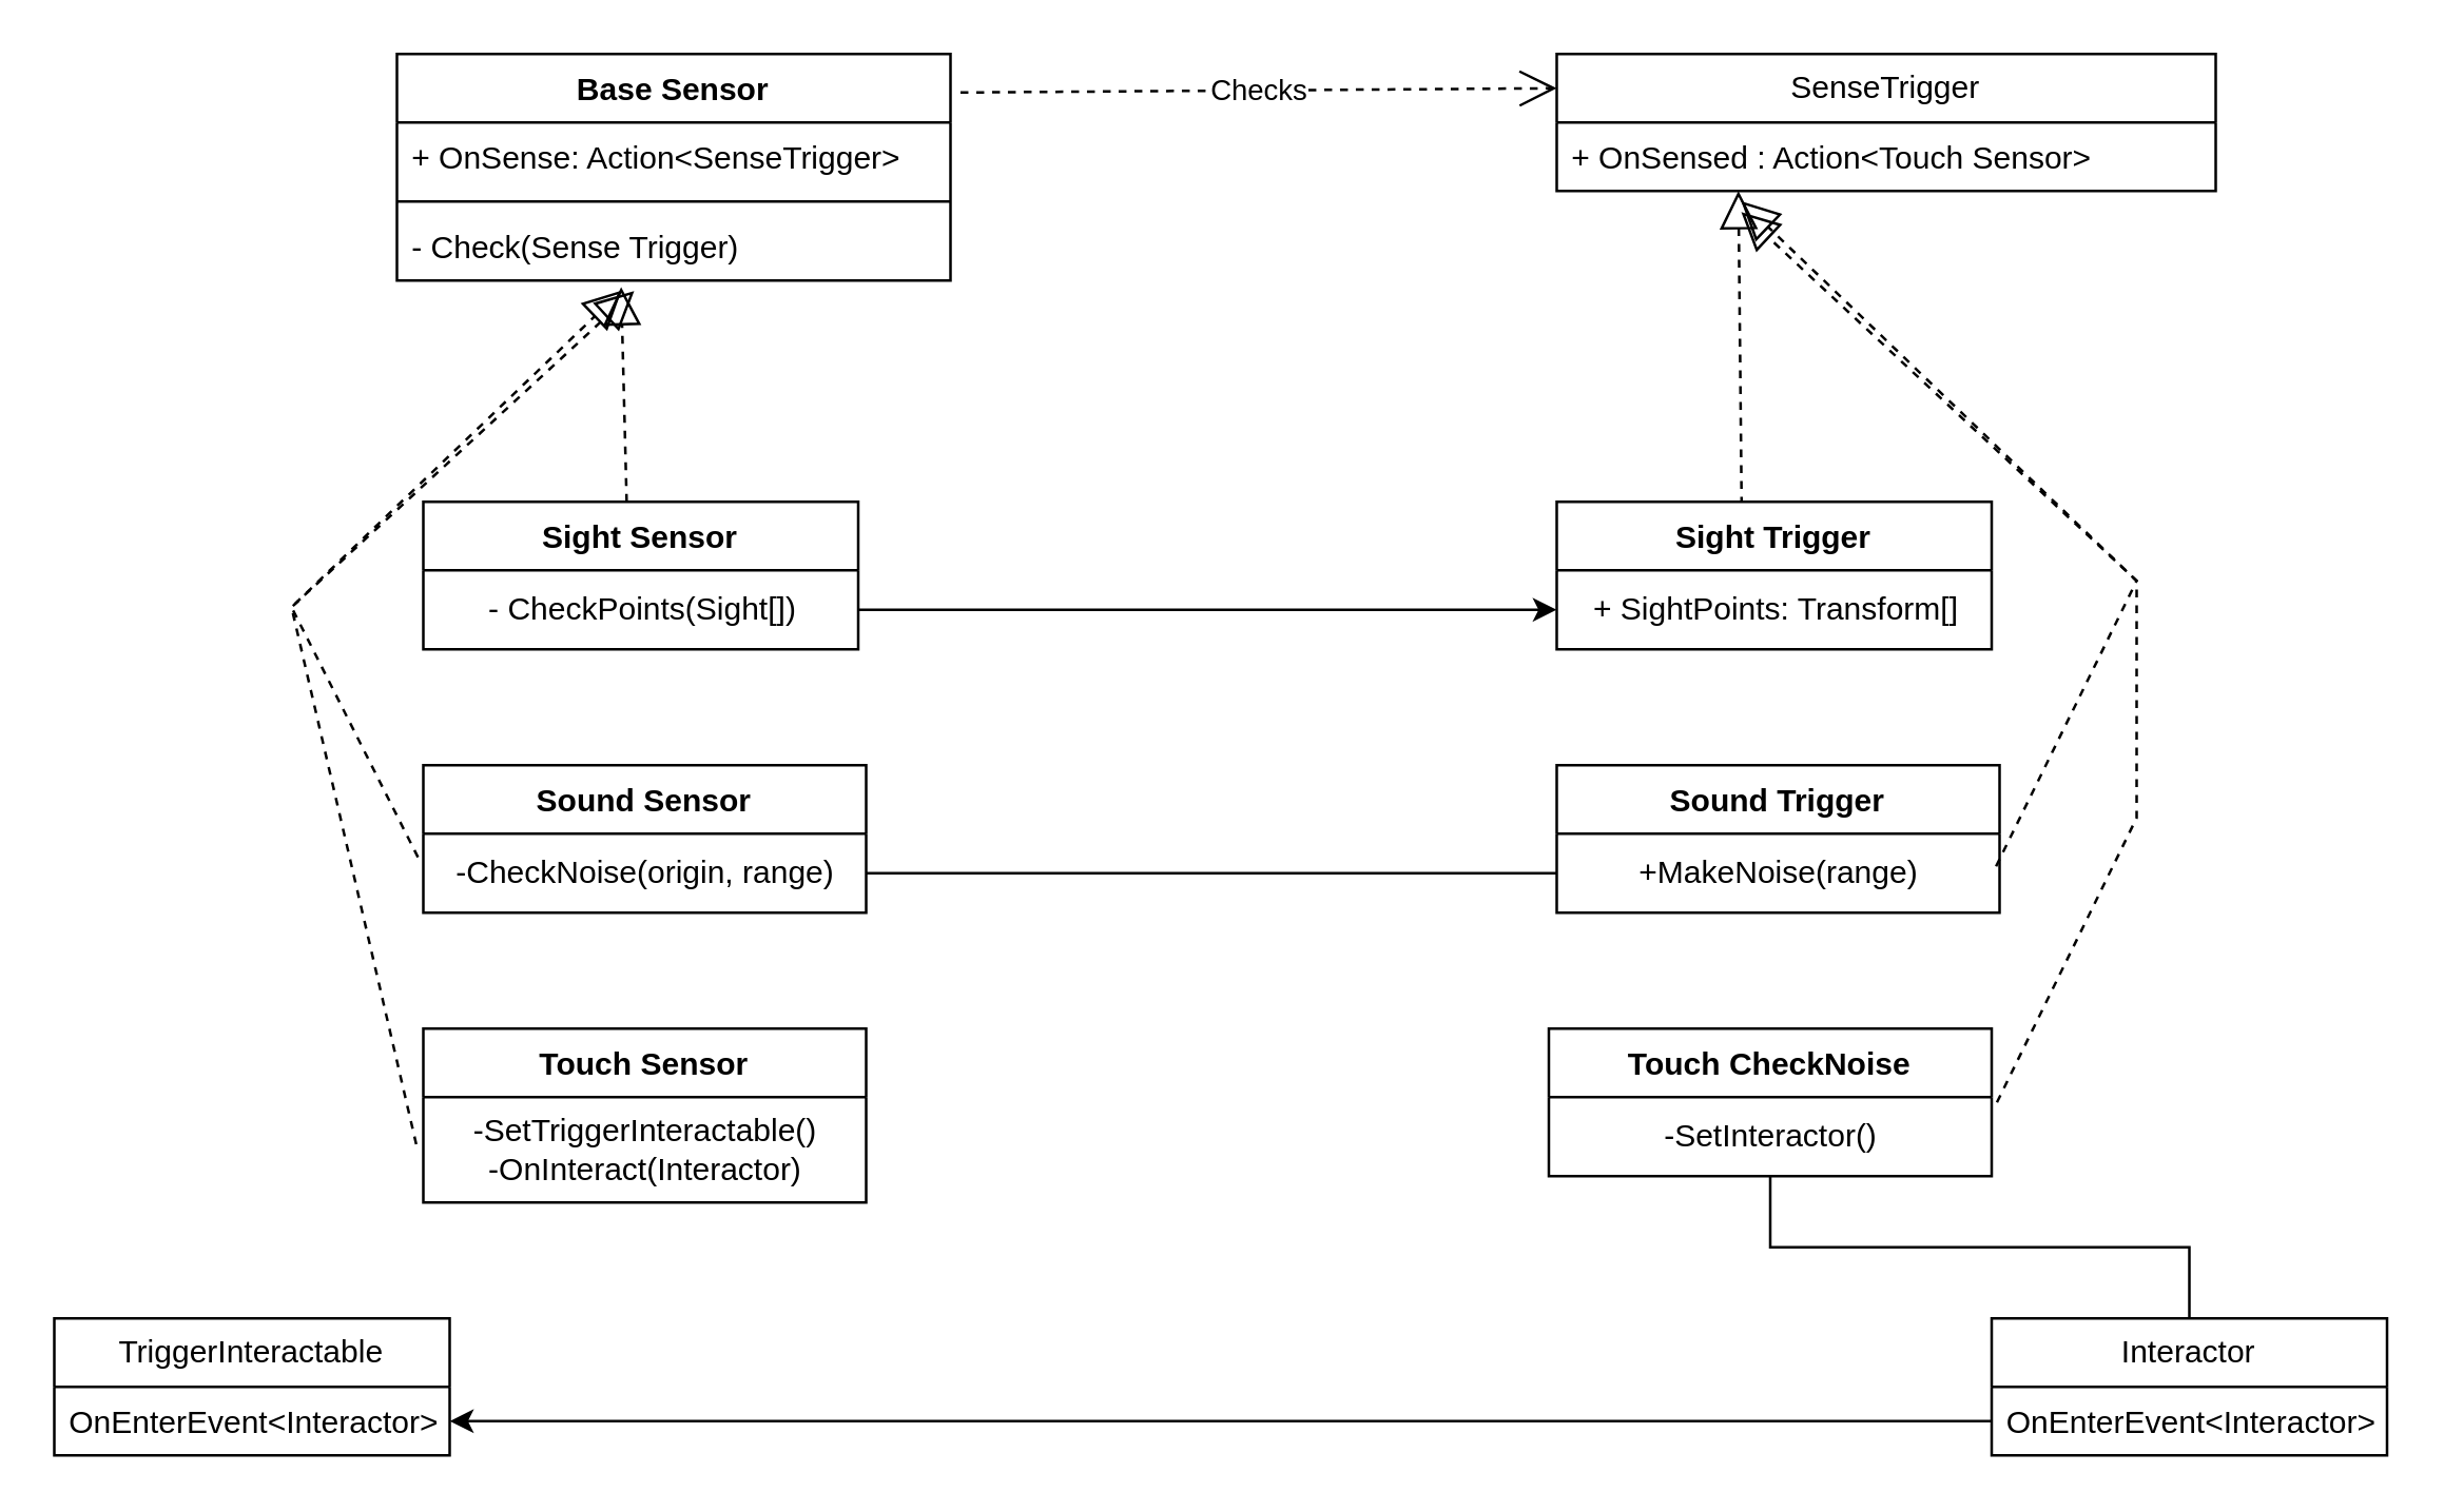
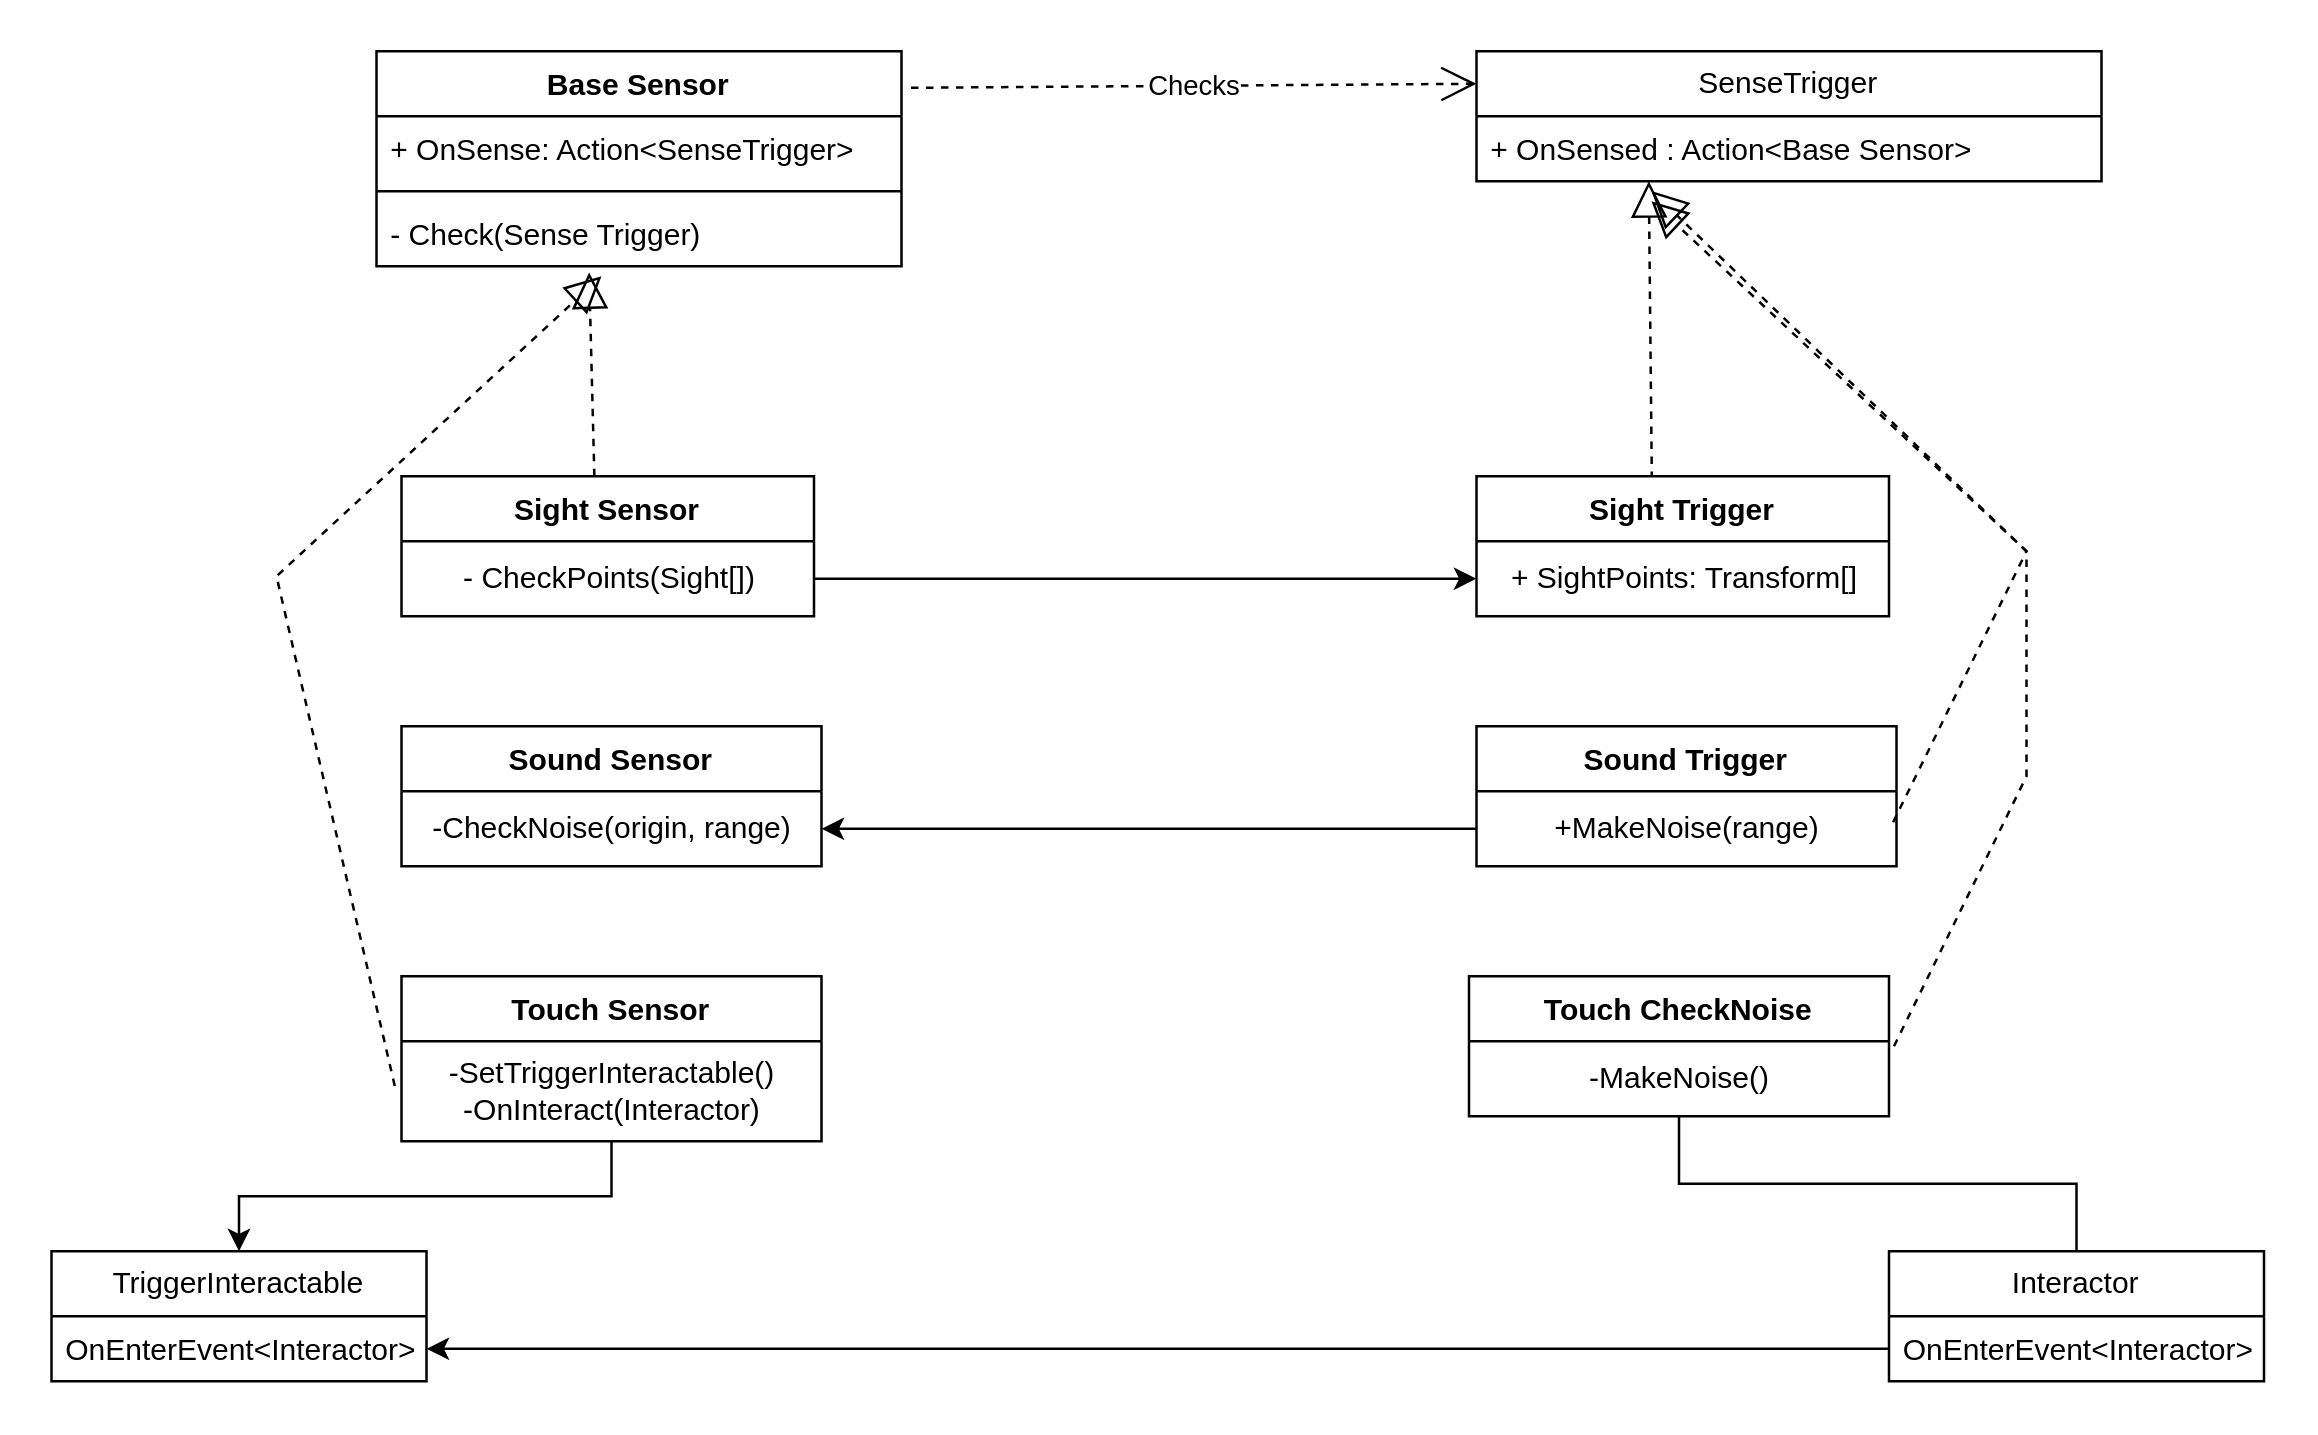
  <mxCell id="0" />
  <mxCell id="1" parent="0" />
  <mxCell id="2" value="Base Sensor" style="swimlane;fontStyle=1;align=center;verticalAlign=top;childLayout=stackLayout;horizontal=1;startSize=26;horizontalStack=0;resizeParent=1;resizeParentMax=0;resizeLast=0;collapsible=1;marginBottom=0;whiteSpace=wrap;html=1;" vertex="1" parent="1"><mxGeometry x="150" y="20" width="210" height="86" as="geometry" /></mxCell>
  <mxCell id="3" value="+ OnSense: Action&amp;lt;SenseTrigger&amp;gt;" style="text;strokeColor=none;fillColor=none;align=left;verticalAlign=top;spacingLeft=4;spacingRight=4;overflow=hidden;rotatable=0;points=[[0,0.5],[1,0.5]];portConstraint=eastwest;whiteSpace=wrap;html=1;" vertex="1" parent="2"><mxGeometry y="26" width="210" height="26" as="geometry" /></mxCell>
  <mxCell id="4" value="" style="line;strokeWidth=1;fillColor=none;align=left;verticalAlign=middle;spacingTop=-1;spacingLeft=3;spacingRight=3;rotatable=0;labelPosition=right;points=[];portConstraint=eastwest;strokeColor=inherit;" vertex="1" parent="2"><mxGeometry y="52" width="210" height="8" as="geometry" /></mxCell>
  <mxCell id="5" value="- Check(Sense Trigger)" style="text;strokeColor=none;fillColor=none;align=left;verticalAlign=top;spacingLeft=4;spacingRight=4;overflow=hidden;rotatable=0;points=[[0,0.5],[1,0.5]];portConstraint=eastwest;whiteSpace=wrap;html=1;" vertex="1" parent="2"><mxGeometry y="60" width="210" height="26" as="geometry" /></mxCell>
  <mxCell id="6" value="" style="endArrow=block;dashed=1;endFill=0;endSize=12;html=1;rounded=0;entryX=0.405;entryY=1.095;entryDx=0;entryDy=0;entryPerimeter=0;" edge="1" parent="1" target="5"><mxGeometry width="160" relative="1" as="geometry"><mxPoint x="237.154" y="190" as="sourcePoint" /><mxPoint x="242.84" y="103.998" as="targetPoint" /></mxGeometry></mxCell>
  <mxCell id="7" value="Sight Sensor" style="swimlane;fontStyle=1;align=center;verticalAlign=top;childLayout=stackLayout;horizontal=1;startSize=26;horizontalStack=0;resizeParent=1;resizeParentMax=0;resizeLast=0;collapsible=1;marginBottom=0;whiteSpace=wrap;html=1;" vertex="1" parent="1"><mxGeometry x="160" y="190" width="165" height="56" as="geometry" /></mxCell>
  <mxCell id="8" value="- CheckPoints(Sight[])" style="text;html=1;align=center;verticalAlign=middle;resizable=0;points=[];autosize=1;strokeColor=none;fillColor=none;" vertex="1" parent="7"><mxGeometry y="26" width="165" height="30" as="geometry" /></mxCell>
  <mxCell id="9" value="SenseTrigger" style="swimlane;fontStyle=0;childLayout=stackLayout;horizontal=1;startSize=26;fillColor=none;horizontalStack=0;resizeParent=1;resizeParentMax=0;resizeLast=0;collapsible=1;marginBottom=0;whiteSpace=wrap;html=1;" vertex="1" parent="1"><mxGeometry x="590" y="20" width="250" height="52" as="geometry" /></mxCell>
- <mxCell id="10" value="+ OnSensed : Action&amp;lt;Touch Sensor&amp;gt;" style="text;strokeColor=none;fillColor=none;align=left;verticalAlign=top;spacingLeft=4;spacingRight=4;overflow=hidden;rotatable=0;points=[[0,0.5],[1,0.5]];portConstraint=eastwest;whiteSpace=wrap;html=1;" vertex="1" parent="9"><mxGeometry y="26" width="250" height="26" as="geometry" /></mxCell>
+ <mxCell id="10" value="+ OnSensed : Action&amp;lt;Base Sensor&amp;gt;" style="text;strokeColor=none;fillColor=none;align=left;verticalAlign=top;spacingLeft=4;spacingRight=4;overflow=hidden;rotatable=0;points=[[0,0.5],[1,0.5]];portConstraint=eastwest;whiteSpace=wrap;html=1;" vertex="1" parent="9"><mxGeometry y="26" width="250" height="26" as="geometry" /></mxCell>
  <mxCell id="11" value="Checks&lt;br&gt;" style="endArrow=open;endSize=12;dashed=1;html=1;rounded=0;exitX=1.018;exitY=0.17;exitDx=0;exitDy=0;exitPerimeter=0;entryX=0;entryY=0.25;entryDx=0;entryDy=0;" edge="1" parent="1" source="2" target="9"><mxGeometry width="160" relative="1" as="geometry"><mxPoint x="470" y="210" as="sourcePoint" /><mxPoint x="630" y="210" as="targetPoint" /></mxGeometry></mxCell>
  <mxCell id="12" value="" style="endArrow=block;dashed=1;endFill=0;endSize=12;html=1;rounded=0;entryX=0.405;entryY=1.095;entryDx=0;entryDy=0;entryPerimeter=0;exitX=0.425;exitY=0.02;exitDx=0;exitDy=0;exitPerimeter=0;" edge="1" parent="1" source="18"><mxGeometry width="160" relative="1" as="geometry"><mxPoint x="660" y="180" as="sourcePoint" /><mxPoint x="658.92" y="72" as="targetPoint" /></mxGeometry></mxCell>
  <mxCell id="13" value="Sound Sensor" style="swimlane;fontStyle=1;align=center;verticalAlign=top;childLayout=stackLayout;horizontal=1;startSize=26;horizontalStack=0;resizeParent=1;resizeParentMax=0;resizeLast=0;collapsible=1;marginBottom=0;whiteSpace=wrap;html=1;" vertex="1" parent="1"><mxGeometry x="160" y="290" width="168" height="56" as="geometry" /></mxCell>
  <mxCell id="14" value="-CheckNoise(origin, range)" style="text;html=1;align=center;verticalAlign=middle;resizable=0;points=[];autosize=1;strokeColor=none;fillColor=none;" vertex="1" parent="13"><mxGeometry y="26" width="168" height="30" as="geometry" /></mxCell>
  <mxCell id="15" value="Sound Trigger" style="swimlane;fontStyle=1;align=center;verticalAlign=top;childLayout=stackLayout;horizontal=1;startSize=26;horizontalStack=0;resizeParent=1;resizeParentMax=0;resizeLast=0;collapsible=1;marginBottom=0;whiteSpace=wrap;html=1;" vertex="1" parent="1"><mxGeometry x="590" y="290" width="168" height="56" as="geometry" /></mxCell>
  <mxCell id="16" value="+MakeNoise(range)" style="text;html=1;align=center;verticalAlign=middle;resizable=0;points=[];autosize=1;strokeColor=none;fillColor=none;" vertex="1" parent="15"><mxGeometry y="26" width="168" height="30" as="geometry" /></mxCell>
- <mxCell id="17" style="edgeStyle=orthogonalEdgeStyle;rounded=0;orthogonalLoop=1;jettySize=auto;html=1;endArrow=none;" edge="1" parent="1" source="16" target="14"><mxGeometry relative="1" as="geometry" /></mxCell>
+ <mxCell id="17" style="edgeStyle=orthogonalEdgeStyle;rounded=0;orthogonalLoop=1;jettySize=auto;html=1;" edge="1" parent="1" source="16" target="14"><mxGeometry relative="1" as="geometry" /></mxCell>
  <mxCell id="18" value="Sight Trigger" style="swimlane;fontStyle=1;align=center;verticalAlign=top;childLayout=stackLayout;horizontal=1;startSize=26;horizontalStack=0;resizeParent=1;resizeParentMax=0;resizeLast=0;collapsible=1;marginBottom=0;whiteSpace=wrap;html=1;" vertex="1" parent="1"><mxGeometry x="590" y="190" width="165" height="56" as="geometry" /></mxCell>
  <mxCell id="19" value="+ SightPoints: Transform[]" style="text;html=1;align=center;verticalAlign=middle;resizable=0;points=[];autosize=1;strokeColor=none;fillColor=none;" vertex="1" parent="18"><mxGeometry y="26" width="165" height="30" as="geometry" /></mxCell>
  <mxCell id="20" style="edgeStyle=orthogonalEdgeStyle;rounded=0;orthogonalLoop=1;jettySize=auto;html=1;" edge="1" parent="1" source="8" target="19"><mxGeometry relative="1" as="geometry" /></mxCell>
  <mxCell id="21" value="Touch Sensor" style="swimlane;fontStyle=1;align=center;verticalAlign=top;childLayout=stackLayout;horizontal=1;startSize=26;horizontalStack=0;resizeParent=1;resizeParentMax=0;resizeLast=0;collapsible=1;marginBottom=0;whiteSpace=wrap;html=1;" vertex="1" parent="1"><mxGeometry x="160" y="390" width="168" height="66" as="geometry" /></mxCell>
  <mxCell id="22" value="-SetTriggerInteractable()&lt;br&gt;-OnInteract(Interactor)" style="text;html=1;align=center;verticalAlign=middle;resizable=0;points=[];autosize=1;strokeColor=none;fillColor=none;" vertex="1" parent="21"><mxGeometry y="26" width="168" height="40" as="geometry" /></mxCell>
  <mxCell id="23" value="TriggerInteractable" style="swimlane;fontStyle=0;childLayout=stackLayout;horizontal=1;startSize=26;fillColor=none;horizontalStack=0;resizeParent=1;resizeParentMax=0;resizeLast=0;collapsible=1;marginBottom=0;whiteSpace=wrap;html=1;" vertex="1" parent="1"><mxGeometry x="20" y="500" width="150" height="52" as="geometry" /></mxCell>
  <mxCell id="24" value="OnEnterEvent&amp;lt;Interactor&amp;gt;" style="text;strokeColor=none;fillColor=none;align=left;verticalAlign=top;spacingLeft=4;spacingRight=4;overflow=hidden;rotatable=0;points=[[0,0.5],[1,0.5]];portConstraint=eastwest;whiteSpace=wrap;html=1;" vertex="1" parent="23"><mxGeometry y="26" width="150" height="26" as="geometry" /></mxCell>
+ <mxCell id="25" style="edgeStyle=orthogonalEdgeStyle;rounded=0;orthogonalLoop=1;jettySize=auto;html=1;entryX=0.5;entryY=0;entryDx=0;entryDy=0;" edge="1" parent="1" source="22" target="23"><mxGeometry relative="1" as="geometry" /></mxCell>
  <mxCell id="26" value="Touch CheckNoise" style="swimlane;fontStyle=1;align=center;verticalAlign=top;childLayout=stackLayout;horizontal=1;startSize=26;horizontalStack=0;resizeParent=1;resizeParentMax=0;resizeLast=0;collapsible=1;marginBottom=0;whiteSpace=wrap;html=1;" vertex="1" parent="1"><mxGeometry x="587" y="390" width="168" height="56" as="geometry" /></mxCell>
- <mxCell id="27" value="-SetInteractor()" style="text;html=1;align=center;verticalAlign=middle;resizable=0;points=[];autosize=1;strokeColor=none;fillColor=none;" vertex="1" parent="26"><mxGeometry y="26" width="168" height="30" as="geometry" /></mxCell>
+ <mxCell id="27" value="-MakeNoise()" style="text;html=1;align=center;verticalAlign=middle;resizable=0;points=[];autosize=1;strokeColor=none;fillColor=none;" vertex="1" parent="26"><mxGeometry y="26" width="168" height="30" as="geometry" /></mxCell>
  <mxCell id="28" value="Interactor" style="swimlane;fontStyle=0;childLayout=stackLayout;horizontal=1;startSize=26;fillColor=none;horizontalStack=0;resizeParent=1;resizeParentMax=0;resizeLast=0;collapsible=1;marginBottom=0;whiteSpace=wrap;html=1;" vertex="1" parent="1"><mxGeometry x="755" y="500" width="150" height="52" as="geometry" /></mxCell>
  <mxCell id="29" value="OnEnterEvent&amp;lt;Interactor&amp;gt;" style="text;strokeColor=none;fillColor=none;align=left;verticalAlign=top;spacingLeft=4;spacingRight=4;overflow=hidden;rotatable=0;points=[[0,0.5],[1,0.5]];portConstraint=eastwest;whiteSpace=wrap;html=1;" vertex="1" parent="28"><mxGeometry y="26" width="150" height="26" as="geometry" /></mxCell>
  <mxCell id="30" style="edgeStyle=orthogonalEdgeStyle;rounded=0;orthogonalLoop=1;jettySize=auto;html=1;entryX=0.5;entryY=0;entryDx=0;entryDy=0;endArrow=none;" edge="1" parent="1" source="27" target="28"><mxGeometry relative="1" as="geometry" /></mxCell>
  <mxCell id="31" style="edgeStyle=orthogonalEdgeStyle;rounded=0;orthogonalLoop=1;jettySize=auto;html=1;" edge="1" parent="1" source="29" target="24"><mxGeometry relative="1" as="geometry" /></mxCell>
  <mxCell id="32" value="" style="endArrow=block;dashed=1;endFill=0;endSize=12;html=1;rounded=0;exitX=0.992;exitY=0.413;exitDx=0;exitDy=0;exitPerimeter=0;" edge="1" parent="1" source="16"><mxGeometry width="160" relative="1" as="geometry"><mxPoint x="791.08" y="309" as="sourcePoint" /><mxPoint x="660" y="80" as="targetPoint" /><Array as="points"><mxPoint x="810" y="220" /></Array></mxGeometry></mxCell>
  <mxCell id="33" value="" style="endArrow=block;dashed=1;endFill=0;endSize=12;html=1;rounded=0;exitX=0.992;exitY=0.413;exitDx=0;exitDy=0;exitPerimeter=0;" edge="1" parent="1"><mxGeometry width="160" relative="1" as="geometry"><mxPoint x="757" y="418" as="sourcePoint" /><mxPoint x="660" y="75.862" as="targetPoint" /><Array as="points"><mxPoint x="810" y="310" /><mxPoint x="810" y="220" /></Array></mxGeometry></mxCell>
- <mxCell id="34" value="" style="endArrow=block;dashed=1;endFill=0;endSize=12;html=1;rounded=0;entryX=0.406;entryY=1.145;entryDx=0;entryDy=0;entryPerimeter=0;exitX=-0.012;exitY=0.298;exitDx=0;exitDy=0;exitPerimeter=0;" edge="1" parent="1" source="14" target="5"><mxGeometry width="160" relative="1" as="geometry"><mxPoint x="142.154" y="312" as="sourcePoint" /><mxPoint x="140" y="230" as="targetPoint" /><Array as="points"><mxPoint x="110" y="230" /></Array></mxGeometry></mxCell>
  <mxCell id="35" value="" style="endArrow=block;dashed=1;endFill=0;endSize=12;html=1;rounded=0;exitX=-0.016;exitY=0.447;exitDx=0;exitDy=0;exitPerimeter=0;" edge="1" parent="1" source="22"><mxGeometry width="160" relative="1" as="geometry"><mxPoint x="128" y="405" as="sourcePoint" /><mxPoint x="240" y="110" as="targetPoint" /><Array as="points"><mxPoint x="110" y="230" /></Array></mxGeometry></mxCell>
